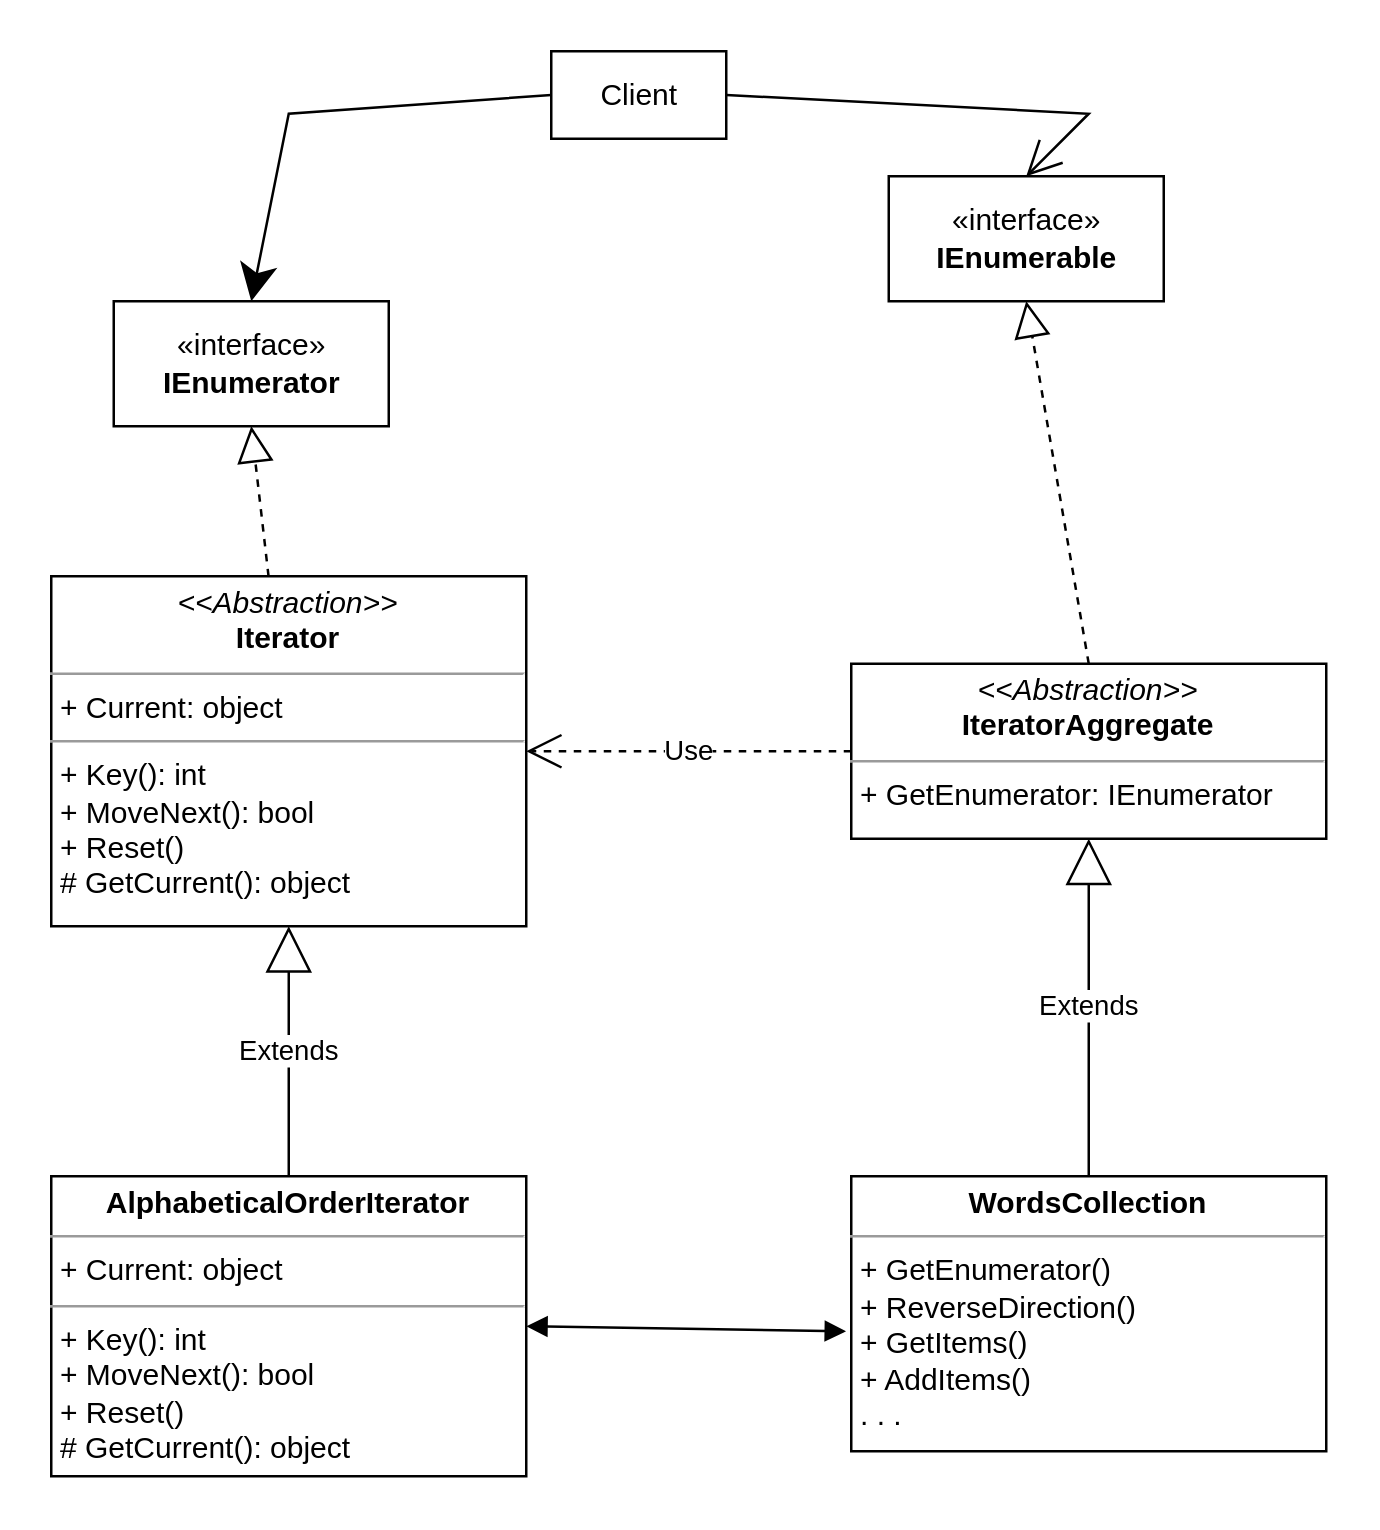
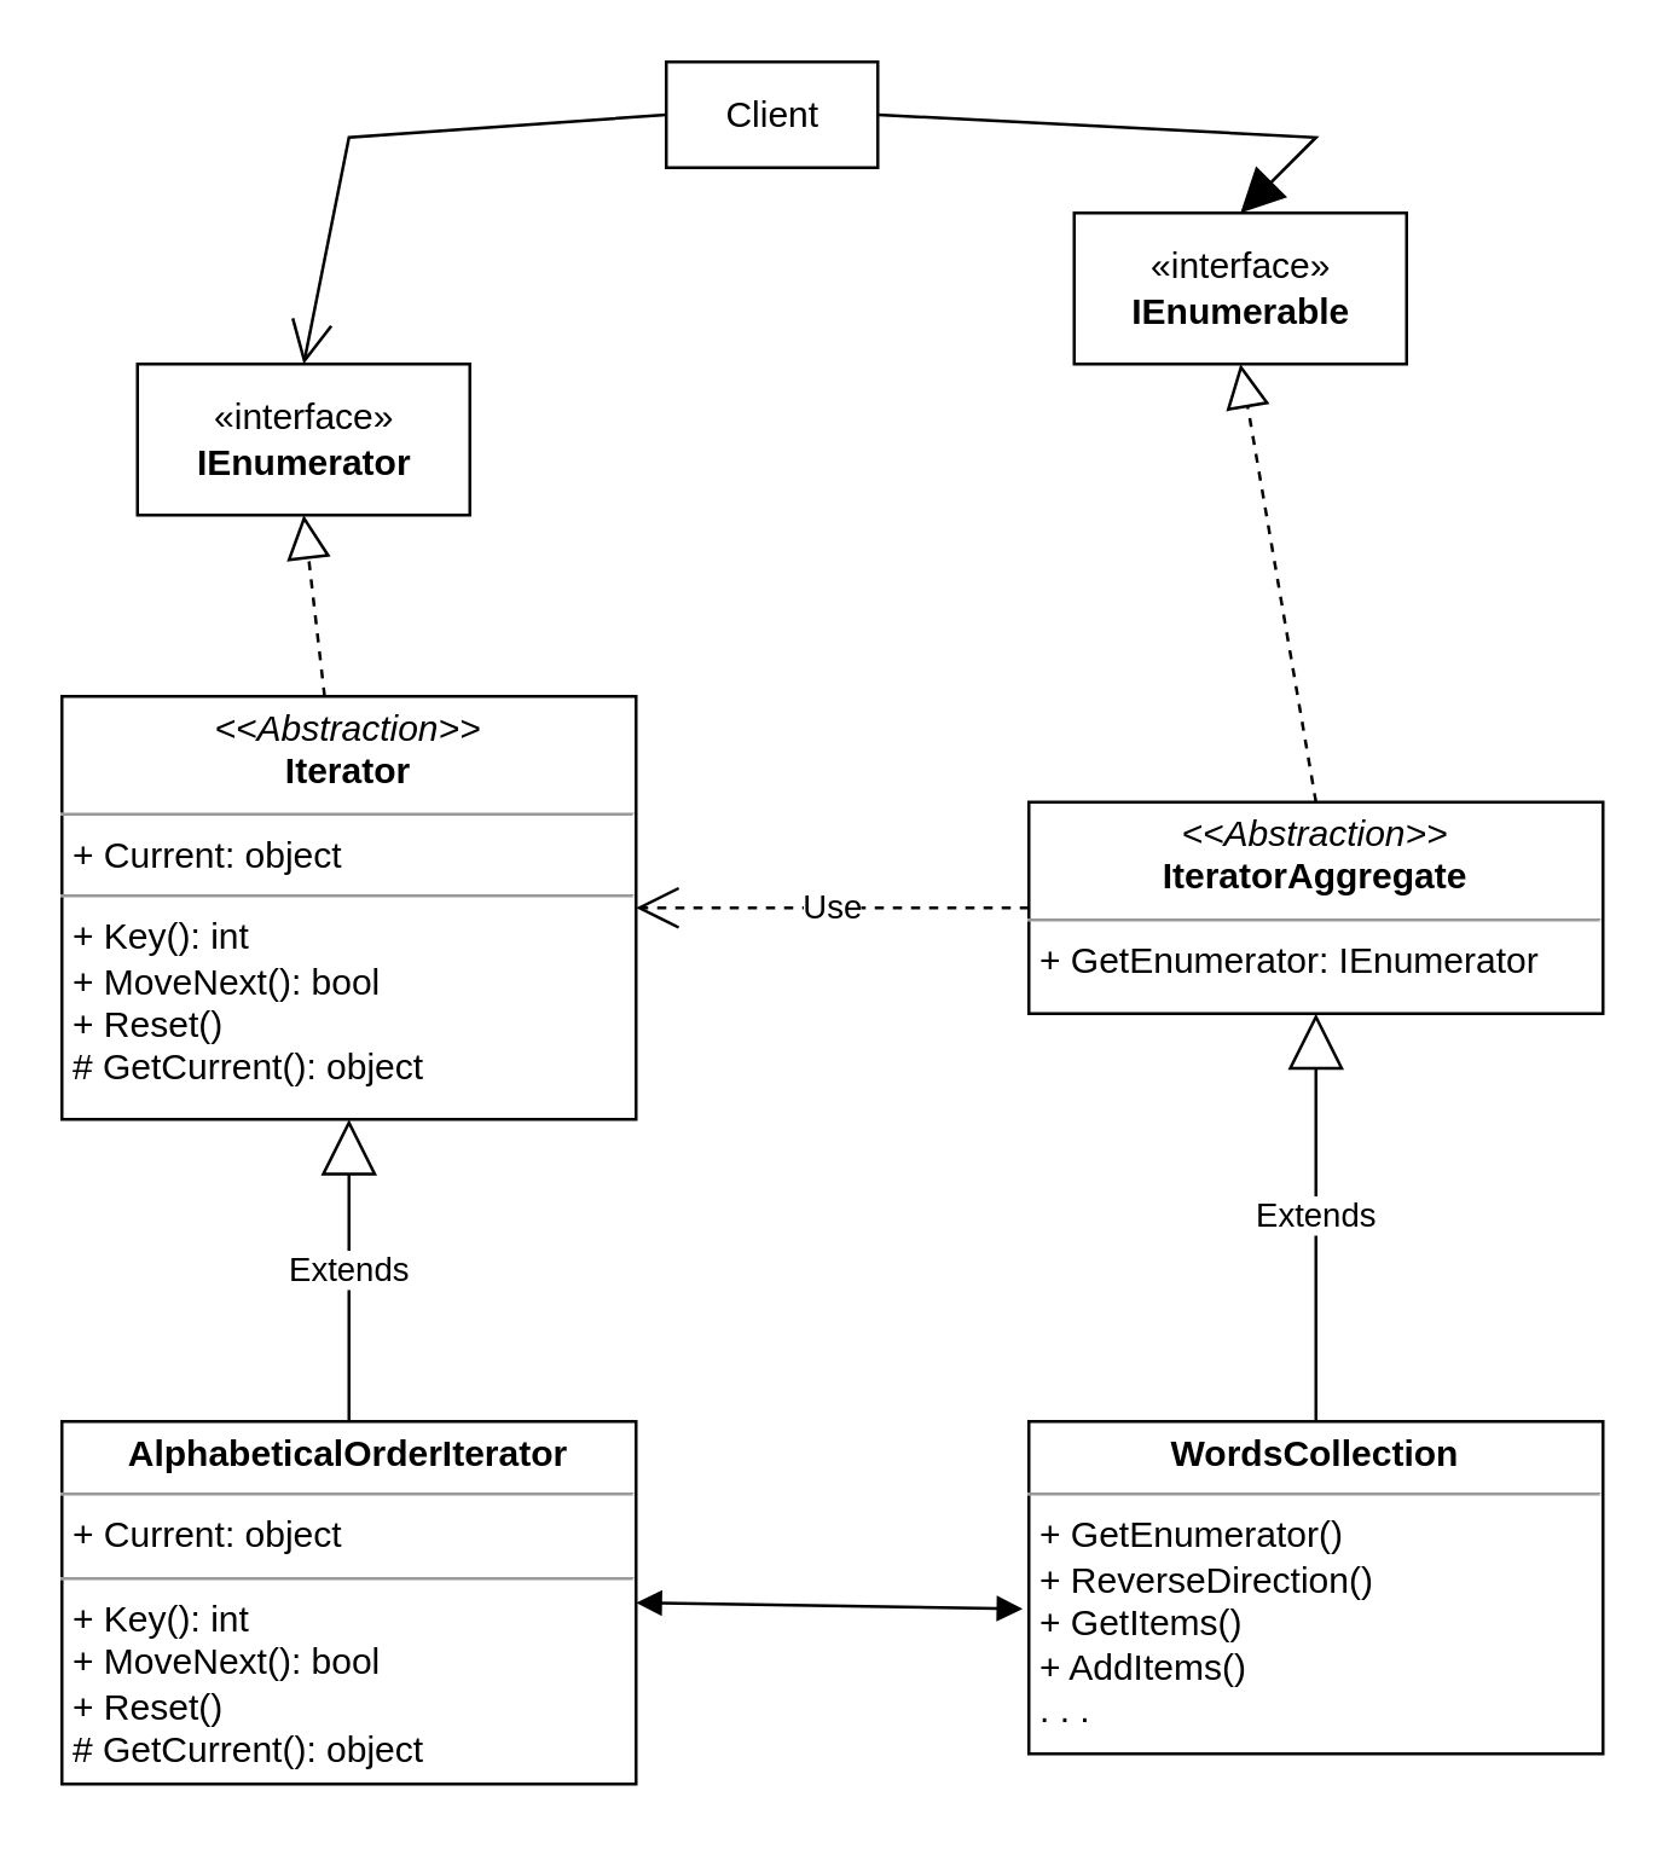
  <mxCell id="0" />
  <mxCell id="1" parent="0" />
  <mxCell id="2" value="«interface»&lt;br&gt;&lt;b&gt;IEnumerator&lt;/b&gt;" style="html=1;" vertex="1" parent="1"><mxGeometry x="45" y="120" width="110" height="50" as="geometry" /></mxCell>
  <mxCell id="3" value="«interface»&lt;br&gt;&lt;b&gt;IEnumerable&lt;/b&gt;" style="html=1;" vertex="1" parent="1"><mxGeometry x="355" y="70" width="110" height="50" as="geometry" /></mxCell>
  <mxCell id="4" value="&lt;p style=&quot;margin:0px;margin-top:4px;text-align:center;&quot;&gt;&lt;i&gt;&amp;lt;&amp;lt;Abstraction&amp;gt;&amp;gt;&lt;/i&gt;&lt;br&gt;&lt;b&gt;Iterator&lt;/b&gt;&lt;/p&gt;&lt;hr size=&quot;1&quot;&gt;&lt;p style=&quot;margin:0px;margin-left:4px;&quot;&gt;+ Current: object&lt;/p&gt;&lt;hr size=&quot;1&quot;&gt;&lt;p style=&quot;margin:0px;margin-left:4px;&quot;&gt;+ Key(): int&lt;/p&gt;&lt;p style=&quot;margin:0px;margin-left:4px;&quot;&gt;+ MoveNext(): bool&lt;/p&gt;&lt;p style=&quot;margin:0px;margin-left:4px;&quot;&gt;+ Reset()&lt;/p&gt;&lt;p style=&quot;margin:0px;margin-left:4px;&quot;&gt;# GetCurrent(): object&lt;/p&gt;" style="verticalAlign=top;align=left;overflow=fill;fontSize=12;fontFamily=Helvetica;html=1;" vertex="1" parent="1"><mxGeometry x="20" y="230" width="190" height="140" as="geometry" /></mxCell>
  <mxCell id="5" value="&lt;p style=&quot;margin:0px;margin-top:4px;text-align:center;&quot;&gt;&lt;i&gt;&amp;lt;&amp;lt;Abstraction&amp;gt;&amp;gt;&lt;/i&gt;&lt;br&gt;&lt;b&gt;IteratorAggregate&lt;/b&gt;&lt;br&gt;&lt;/p&gt;&lt;hr size=&quot;1&quot;&gt;&lt;p style=&quot;margin:0px;margin-left:4px;&quot;&gt;&lt;/p&gt;&lt;p style=&quot;margin:0px;margin-left:4px;&quot;&gt;+ GetEnumerator: IEnumerator&lt;/p&gt;" style="verticalAlign=top;align=left;overflow=fill;fontSize=12;fontFamily=Helvetica;html=1;" vertex="1" parent="1"><mxGeometry x="340" y="265" width="190" height="70" as="geometry" /></mxCell>
  <mxCell id="6" value="&lt;p style=&quot;margin:0px;margin-top:4px;text-align:center;&quot;&gt;&lt;b&gt;AlphabeticalOrderIterator&lt;/b&gt;&lt;/p&gt;&lt;hr size=&quot;1&quot;&gt;&lt;p style=&quot;margin:0px;margin-left:4px;&quot;&gt;+ Current: object&lt;/p&gt;&lt;hr size=&quot;1&quot;&gt;&lt;p style=&quot;margin:0px;margin-left:4px;&quot;&gt;+ Key(): int&lt;/p&gt;&lt;p style=&quot;margin:0px;margin-left:4px;&quot;&gt;+ MoveNext(): bool&lt;/p&gt;&lt;p style=&quot;margin:0px;margin-left:4px;&quot;&gt;+ Reset()&lt;/p&gt;&lt;p style=&quot;margin:0px;margin-left:4px;&quot;&gt;# GetCurrent(): object&lt;/p&gt;" style="verticalAlign=top;align=left;overflow=fill;fontSize=12;fontFamily=Helvetica;html=1;" vertex="1" parent="1"><mxGeometry x="20" y="470" width="190" height="120" as="geometry" /></mxCell>
  <mxCell id="7" value="Extends" style="endArrow=block;endSize=16;endFill=0;html=1;rounded=0;entryX=0.5;entryY=1;entryDx=0;entryDy=0;" edge="1" parent="1" source="6" target="4"><mxGeometry width="160" relative="1" as="geometry"><mxPoint x="270" y="570" as="sourcePoint" /><mxPoint x="430" y="570" as="targetPoint" /></mxGeometry></mxCell>
  <mxCell id="8" value="&lt;p style=&quot;margin:0px;margin-top:4px;text-align:center;&quot;&gt;&lt;b&gt;WordsCollection&lt;/b&gt;&lt;/p&gt;&lt;hr size=&quot;1&quot;&gt;&lt;p style=&quot;margin:0px;margin-left:4px;&quot;&gt;&lt;/p&gt;&lt;p style=&quot;margin:0px;margin-left:4px;&quot;&gt;+ GetEnumerator()&lt;/p&gt;&lt;p style=&quot;margin:0px;margin-left:4px;&quot;&gt;+ ReverseDirection()&lt;/p&gt;&lt;p style=&quot;margin:0px;margin-left:4px;&quot;&gt;+ GetItems()&lt;/p&gt;&lt;p style=&quot;margin:0px;margin-left:4px;&quot;&gt;+ AddItems()&lt;/p&gt;&lt;p style=&quot;margin:0px;margin-left:4px;&quot;&gt;. . .&lt;/p&gt;" style="verticalAlign=top;align=left;overflow=fill;fontSize=12;fontFamily=Helvetica;html=1;" vertex="1" parent="1"><mxGeometry x="340" y="470" width="190" height="110" as="geometry" /></mxCell>
  <mxCell id="9" value="Extends" style="endArrow=block;endSize=16;endFill=0;html=1;rounded=0;entryX=0.5;entryY=1;entryDx=0;entryDy=0;exitX=0.5;exitY=0;exitDx=0;exitDy=0;" edge="1" parent="1" source="8" target="5"><mxGeometry width="160" relative="1" as="geometry"><mxPoint x="434.5" y="420" as="sourcePoint" /><mxPoint x="434.5" y="320" as="targetPoint" /></mxGeometry></mxCell>
  <mxCell id="10" value="" style="endArrow=block;startArrow=block;endFill=1;startFill=1;html=1;rounded=0;exitX=1;exitY=0.5;exitDx=0;exitDy=0;entryX=-0.011;entryY=0.564;entryDx=0;entryDy=0;entryPerimeter=0;" edge="1" parent="1" source="6" target="8"><mxGeometry width="160" relative="1" as="geometry"><mxPoint x="270" y="570" as="sourcePoint" /><mxPoint x="430" y="570" as="targetPoint" /></mxGeometry></mxCell>
  <mxCell id="11" value="Use" style="endArrow=open;endSize=12;dashed=1;html=1;rounded=0;entryX=1;entryY=0.5;entryDx=0;entryDy=0;exitX=0;exitY=0.5;exitDx=0;exitDy=0;" edge="1" parent="1" source="5" target="4"><mxGeometry width="160" relative="1" as="geometry"><mxPoint x="270" y="570" as="sourcePoint" /><mxPoint x="430" y="570" as="targetPoint" /></mxGeometry></mxCell>
  <mxCell id="12" value="" style="endArrow=block;dashed=1;endFill=0;endSize=12;html=1;rounded=0;entryX=0.5;entryY=1;entryDx=0;entryDy=0;" edge="1" parent="1" source="4" target="2"><mxGeometry width="160" relative="1" as="geometry"><mxPoint x="270" y="570" as="sourcePoint" /><mxPoint x="430" y="570" as="targetPoint" /></mxGeometry></mxCell>
  <mxCell id="13" value="" style="endArrow=block;dashed=1;endFill=0;endSize=12;html=1;rounded=0;entryX=0.5;entryY=1;entryDx=0;entryDy=0;exitX=0.5;exitY=0;exitDx=0;exitDy=0;" edge="1" parent="1" source="5" target="3"><mxGeometry width="160" relative="1" as="geometry"><mxPoint x="270" y="570" as="sourcePoint" /><mxPoint x="430" y="570" as="targetPoint" /></mxGeometry></mxCell>
  <mxCell id="14" value="Client" style="html=1;" vertex="1" parent="1"><mxGeometry x="220" y="20" width="70" height="35" as="geometry" /></mxCell>
- <mxCell id="15" value="" style="endArrow=open;endFill=1;endSize=12;html=1;rounded=0;exitX=1;exitY=0.5;exitDx=0;exitDy=0;entryX=0.5;entryY=0;entryDx=0;entryDy=0;" edge="1" parent="1" source="14" target="3"><mxGeometry width="160" relative="1" as="geometry"><mxPoint x="270" y="370" as="sourcePoint" /><mxPoint x="430" y="370" as="targetPoint" /><Array as="points"><mxPoint x="435" y="45" /></Array></mxGeometry></mxCell>
- <mxCell id="16" value="" style="endArrow=classic;endFill=1;endSize=12;html=1;rounded=0;exitX=0;exitY=0.5;exitDx=0;exitDy=0;entryX=0.5;entryY=0;entryDx=0;entryDy=0;" edge="1" parent="1" source="14" target="2"><mxGeometry width="160" relative="1" as="geometry"><mxPoint x="340" y="55" as="sourcePoint" /><mxPoint x="445" y="130" as="targetPoint" /><Array as="points"><mxPoint x="115" y="45" /></Array></mxGeometry></mxCell>
+ <mxCell id="15" value="" style="endArrow=block;endFill=1;endSize=12;html=1;rounded=0;exitX=1;exitY=0.5;exitDx=0;exitDy=0;entryX=0.5;entryY=0;entryDx=0;entryDy=0;" edge="1" parent="1" source="14" target="3"><mxGeometry width="160" relative="1" as="geometry"><mxPoint x="270" y="370" as="sourcePoint" /><mxPoint x="430" y="370" as="targetPoint" /><Array as="points"><mxPoint x="435" y="45" /></Array></mxGeometry></mxCell>
+ <mxCell id="16" value="" style="endArrow=open;endFill=1;endSize=12;html=1;rounded=0;exitX=0;exitY=0.5;exitDx=0;exitDy=0;entryX=0.5;entryY=0;entryDx=0;entryDy=0;" edge="1" parent="1" source="14" target="2"><mxGeometry width="160" relative="1" as="geometry"><mxPoint x="340" y="55" as="sourcePoint" /><mxPoint x="445" y="130" as="targetPoint" /><Array as="points"><mxPoint x="115" y="45" /></Array></mxGeometry></mxCell>
